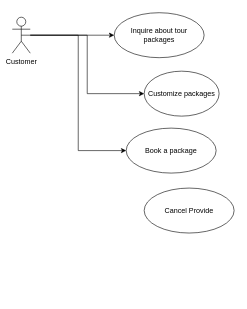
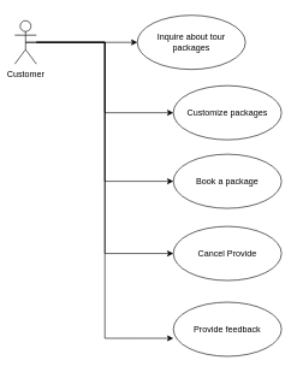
  <mxCell id="0" />
  <mxCell id="1" parent="0" />
  <mxCell id="2" style="edgeStyle=orthogonalEdgeStyle;rounded=0;orthogonalLoop=1;jettySize=auto;html=1;" edge="1" parent="1" source="7" target="8"><mxGeometry relative="1" as="geometry" /></mxCell>
  <mxCell id="3" style="edgeStyle=orthogonalEdgeStyle;rounded=0;orthogonalLoop=1;jettySize=auto;html=1;entryX=0;entryY=0.5;entryDx=0;entryDy=0;" edge="1" parent="1" source="7" target="9"><mxGeometry relative="1" as="geometry" /></mxCell>
+ <mxCell id="4" style="edgeStyle=orthogonalEdgeStyle;rounded=0;orthogonalLoop=1;jettySize=auto;html=1;entryX=0;entryY=0.667;entryDx=0;entryDy=0;entryPerimeter=0;" edge="1" parent="1" source="7" target="10"><mxGeometry relative="1" as="geometry" /></mxCell>
+ <mxCell id="5" style="edgeStyle=orthogonalEdgeStyle;rounded=0;orthogonalLoop=1;jettySize=auto;html=1;exitX=0.5;exitY=0.5;exitDx=0;exitDy=0;exitPerimeter=0;entryX=0;entryY=0.5;entryDx=0;entryDy=0;" edge="1" parent="1" source="7" target="11"><mxGeometry relative="1" as="geometry" /></mxCell>
  <mxCell id="6" style="edgeStyle=orthogonalEdgeStyle;rounded=0;orthogonalLoop=1;jettySize=auto;html=1;exitX=0.5;exitY=0.5;exitDx=0;exitDy=0;exitPerimeter=0;entryX=0;entryY=0.5;entryDx=0;entryDy=0;" edge="1" parent="1" source="7" target="12"><mxGeometry relative="1" as="geometry" /></mxCell>
  <mxCell id="7" value="Customer" style="shape=umlActor;verticalLabelPosition=bottom;verticalAlign=top;html=1;outlineConnect=0;" vertex="1" parent="1"><mxGeometry x="20" y="28" width="30" height="60" as="geometry" /></mxCell>
  <mxCell id="8" value="Inquire about tour packages" style="ellipse;whiteSpace=wrap;html=1;" vertex="1" parent="1"><mxGeometry x="190" y="20.5" width="150" height="75" as="geometry" /></mxCell>
- <mxCell id="9" value="Book a package" style="ellipse;whiteSpace=wrap;html=1;" vertex="1" parent="1"><mxGeometry x="210" y="213" width="150" height="75" as="geometry" /></mxCell>
+ <mxCell id="9" value="Book a package" style="ellipse;whiteSpace=wrap;html=1;" vertex="1" parent="1"><mxGeometry x="240" y="213" width="150" height="75" as="geometry" /></mxCell>
+ <mxCell id="10" value="Provide feedback" style="ellipse;whiteSpace=wrap;html=1;" vertex="1" parent="1"><mxGeometry x="240" y="418" width="150" height="75" as="geometry" /></mxCell>
  <mxCell id="11" value="Cancel Provide" style="ellipse;whiteSpace=wrap;html=1;" vertex="1" parent="1"><mxGeometry x="240" y="313" width="150" height="75" as="geometry" /></mxCell>
- <mxCell id="12" value="Customize packages" style="ellipse;whiteSpace=wrap;html=1;" vertex="1" parent="1"><mxGeometry x="240" y="118" width="125" height="75" as="geometry" /></mxCell>
+ <mxCell id="12" value="Customize packages" style="ellipse;whiteSpace=wrap;html=1;" vertex="1" parent="1"><mxGeometry x="240" y="118" width="150" height="75" as="geometry" /></mxCell>
